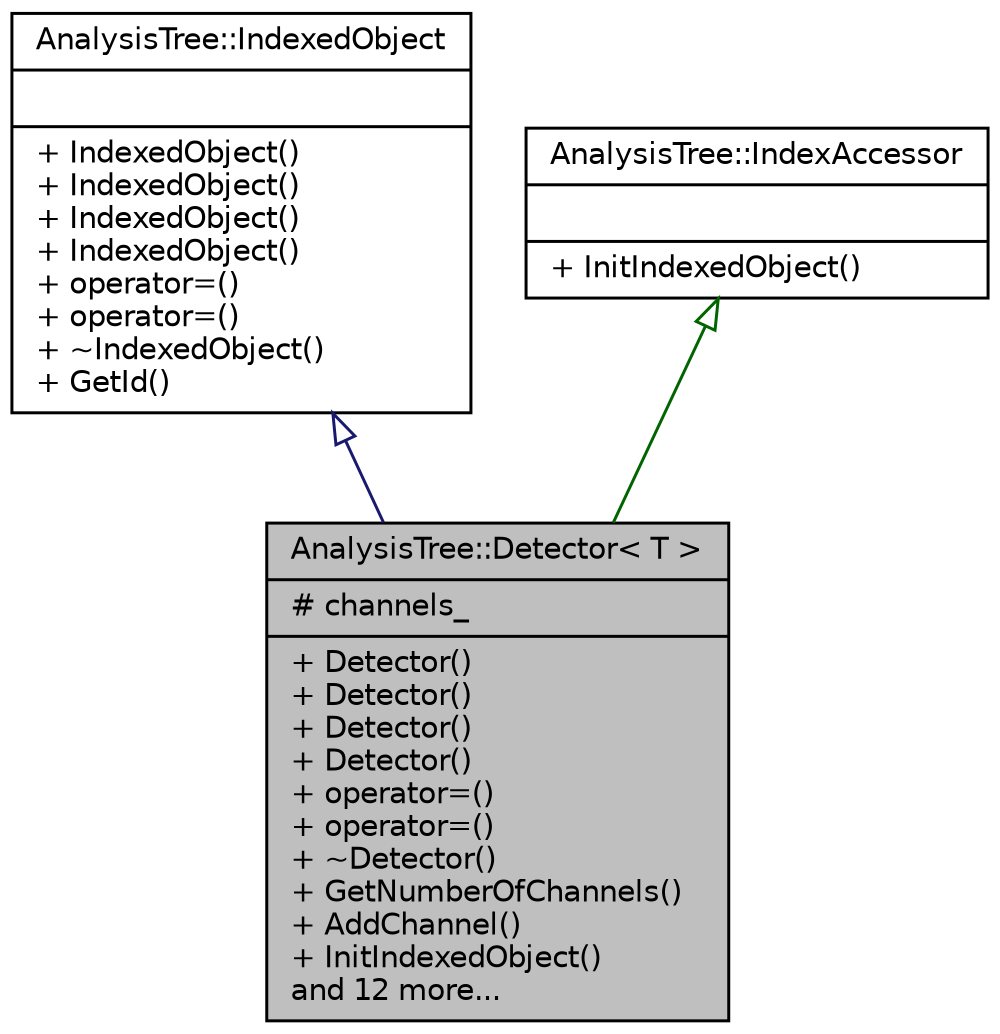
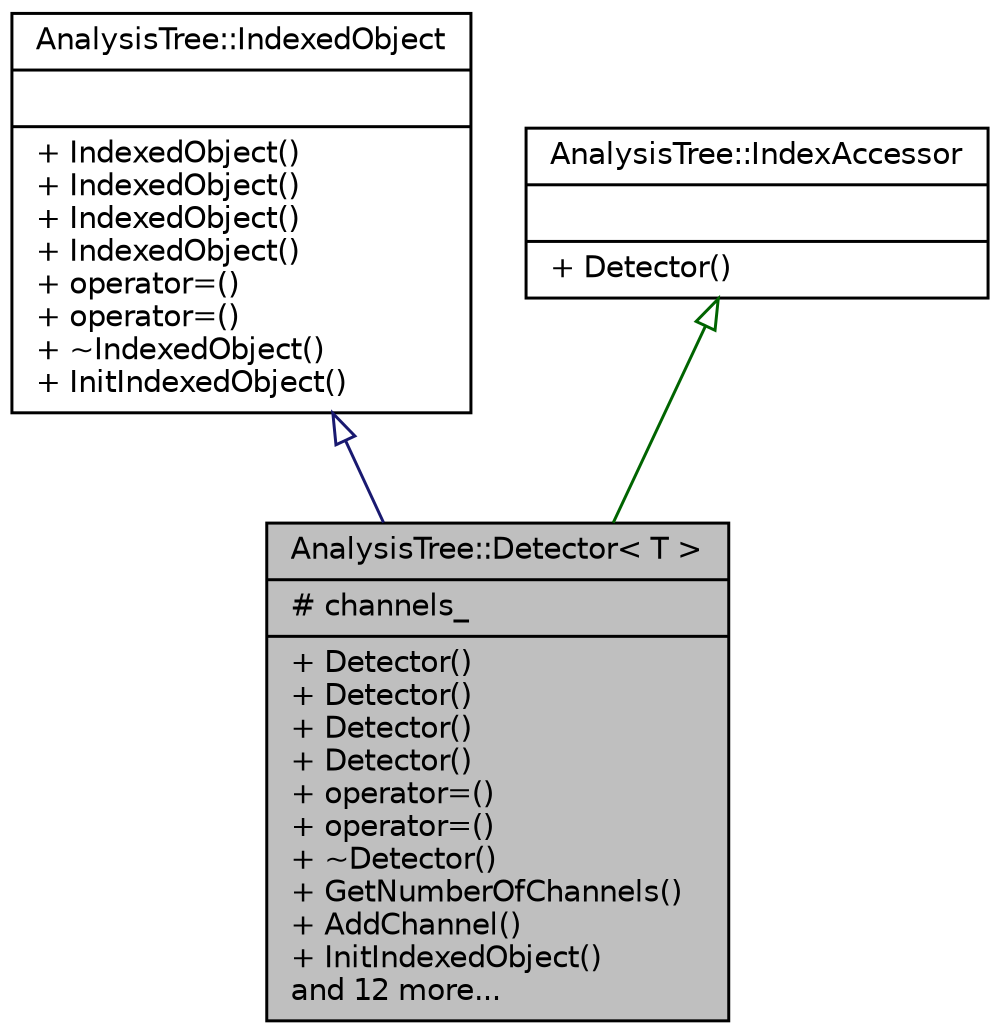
  digraph {
    node [color=black fillcolor=white fontname=Helvetica fontsize=10 shape=record style=filled]
    edge [arrowtail=onormal dir=back fontname=Helvetica fontsize=10 labelfontname=Helvetica labelfontsize=10 style=solid]
    n1 [fillcolor=grey75 fontcolor=black height=0.2 label="{AnalysisTree::Detector\< T \>\n|# channels_\l|+ Detector()\l+ Detector()\l+ Detector()\l+ Detector()\l+ operator=()\l+ operator=()\l+ ~Detector()\l+ GetNumberOfChannels()\l+ AddChannel()\l+ InitIndexedObject()\land 12 more...\l}" width=0.4]
-   n2 [height=0.2 label="{AnalysisTree::IndexedObject\n||+ IndexedObject()\l+ IndexedObject()\l+ IndexedObject()\l+ IndexedObject()\l+ operator=()\l+ operator=()\l+ ~IndexedObject()\l+ GetId()\l}" width=0.4]
-   n3 [height=0.2 label="{AnalysisTree::IndexAccessor\n||+ InitIndexedObject()\l}" width=0.4]
+   n2 [height=0.2 label="{AnalysisTree::IndexedObject\n||+ IndexedObject()\l+ IndexedObject()\l+ IndexedObject()\l+ IndexedObject()\l+ operator=()\l+ operator=()\l+ ~IndexedObject()\l+ InitIndexedObject()\l}" width=0.4]
+   n3 [height=0.2 label="{AnalysisTree::IndexAccessor\n||+ Detector()\l}" width=0.4]
    n2 -> n1 [color=midnightblue]
    n3 -> n1 [color=darkgreen]
  }
